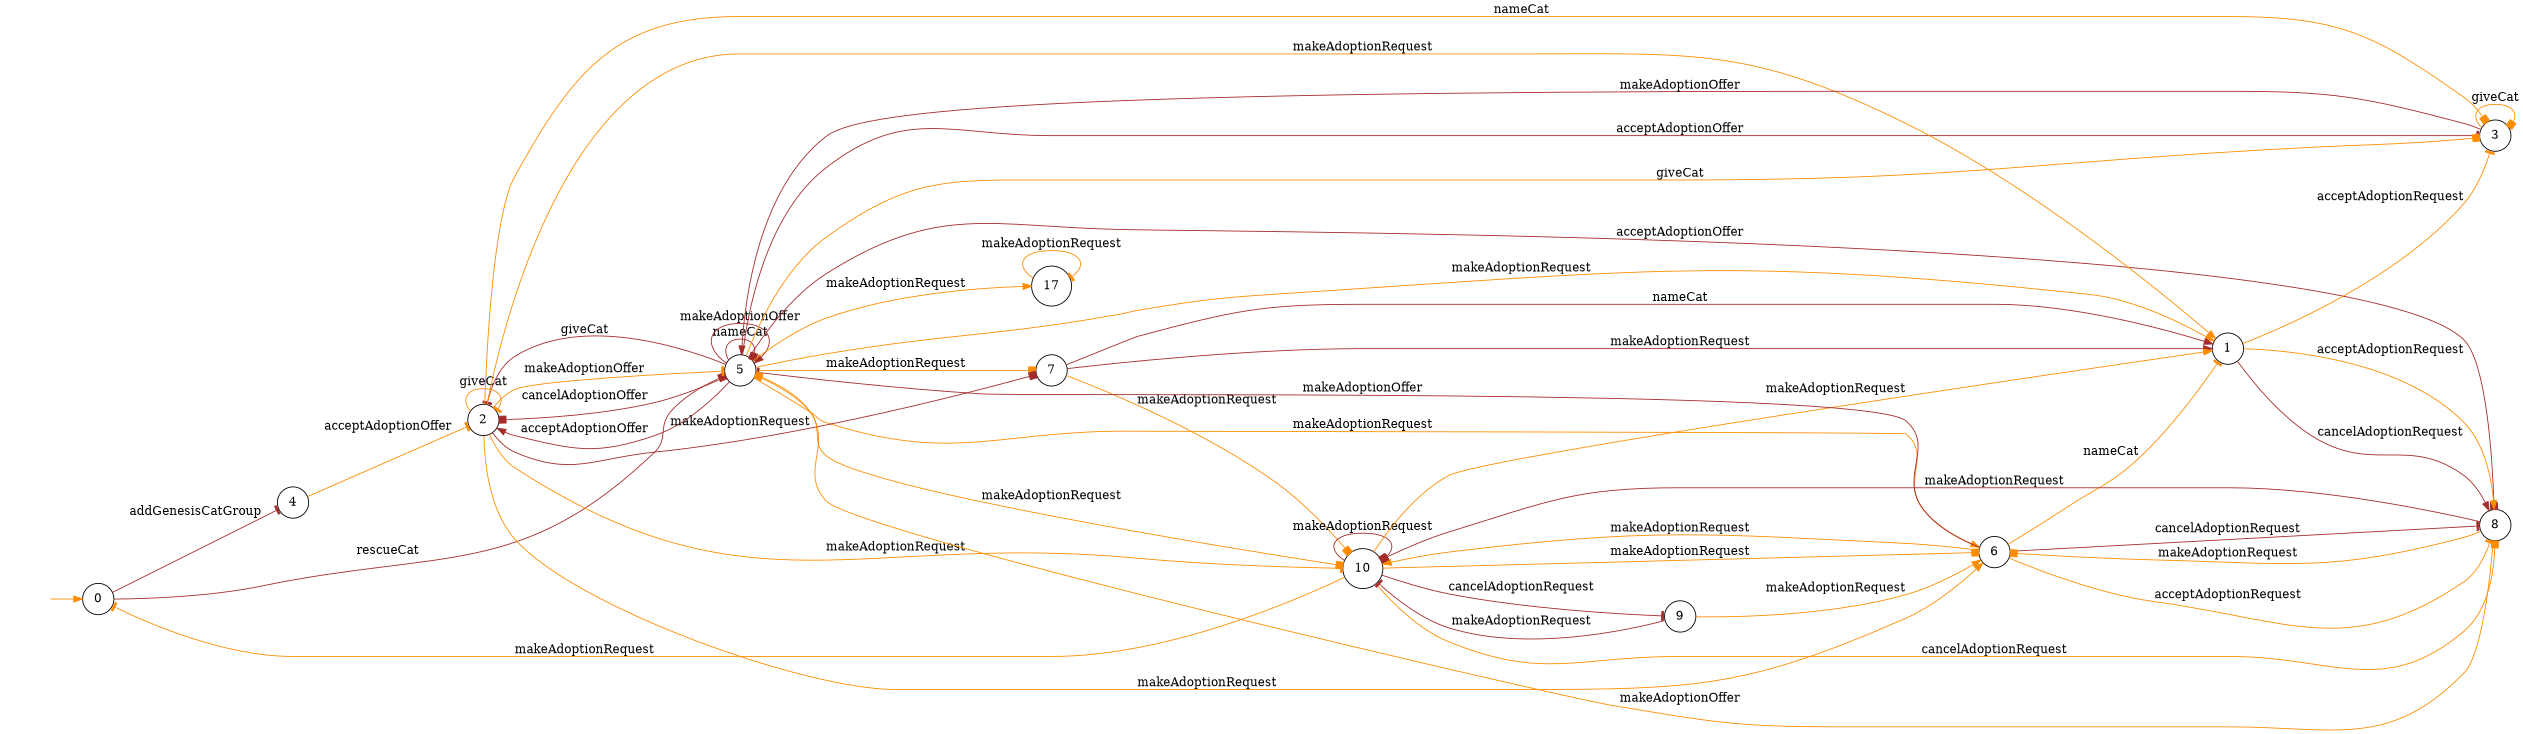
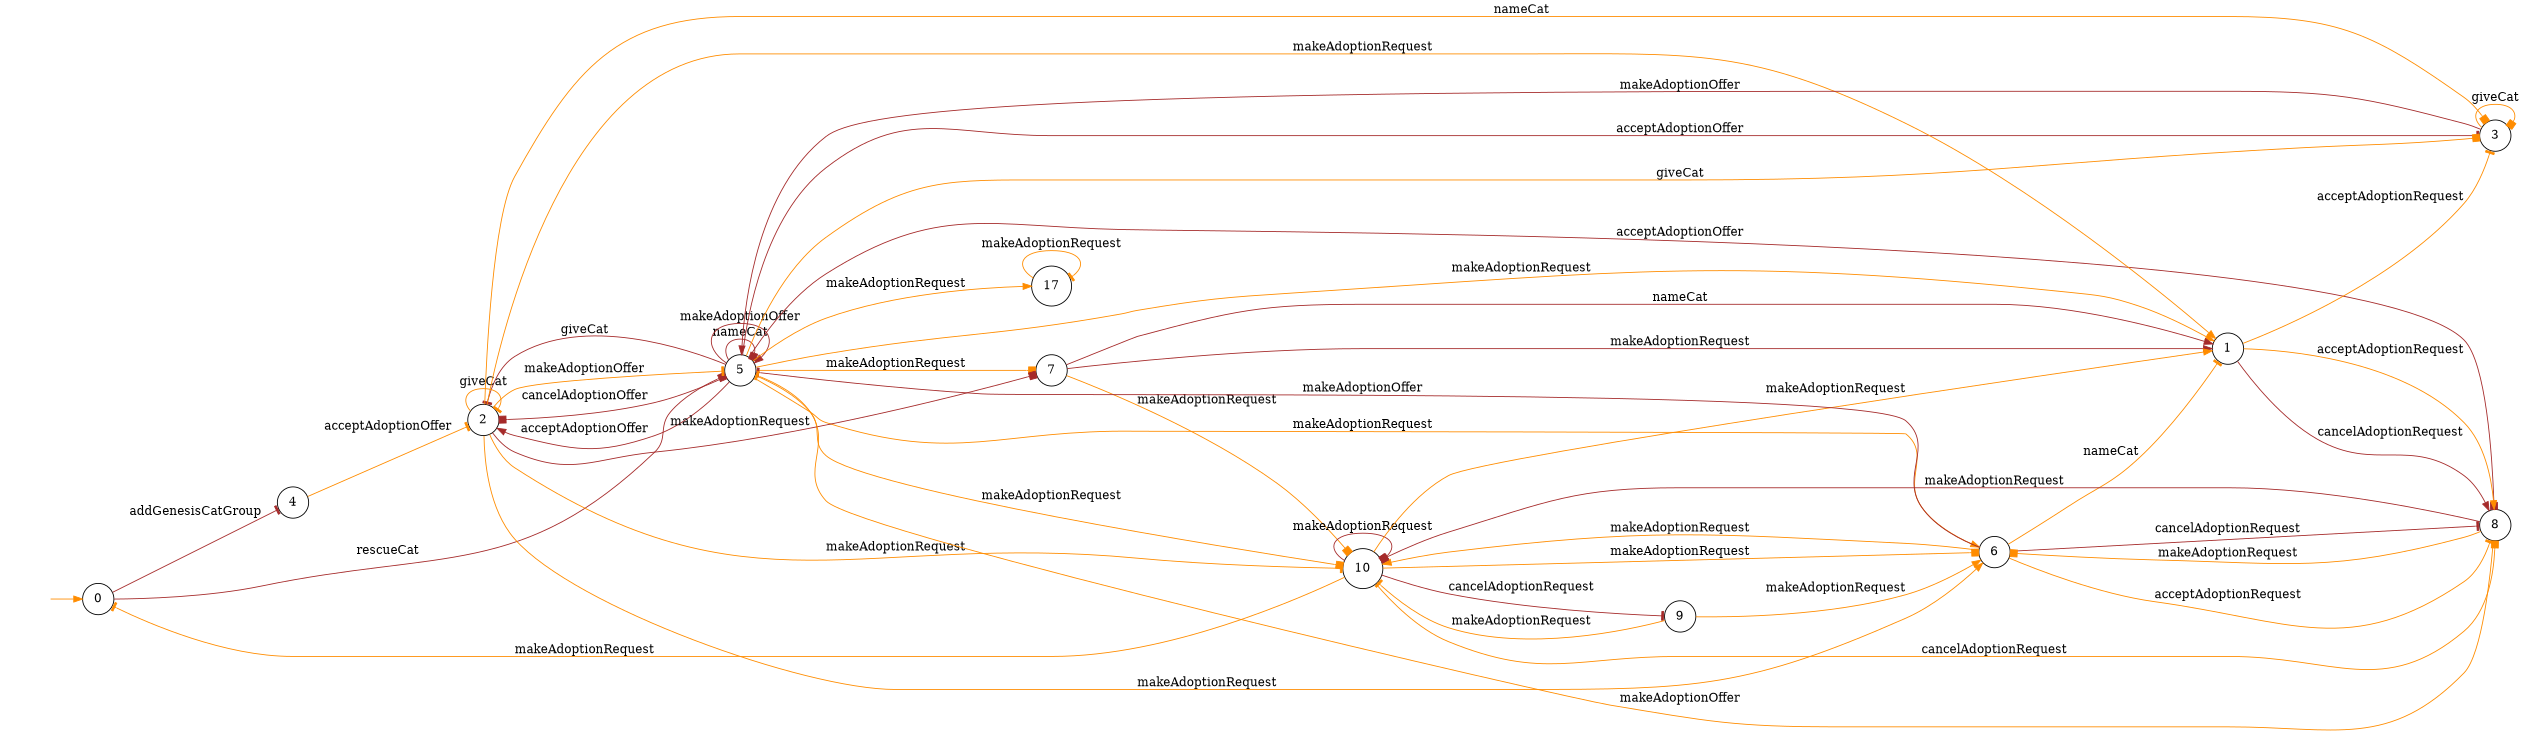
  digraph {
    rankdir=LR
    node [shape=circle]
    edge [arrowhead=tee color=darkorange]
    "" [shape=plaintext]
    n2 [label=0]
    n3 [label=4]
    n4 [label=5]
    n5 [label=2]
    n6 [label=7]
    n7 [label=10]
    n8 [label=1]
    n9 [label=6]
    n10 [label=3]
    n11 [label=8]
    n12 [label=9]
    n13 [label=17]
    "" -> n2 [arrowhead=normal]
    n2 -> n3 [color=brown label=addGenesisCatGroup]
    n2 -> n4 [arrowhead=box color=brown label=rescueCat]
    n3 -> n5 [label=acceptAdoptionOffer]
    n4 -> n4 [arrowhead=box color=brown label=nameCat]
    n4 -> n4 [arrowhead=normal color=brown label=makeAdoptionOffer]
    n4 -> n5 [arrowhead=box color=brown label=cancelAdoptionOffer]
    n4 -> n5 [arrowhead=normal color=brown label=acceptAdoptionOffer]
    n4 -> n5 [color=brown label=giveCat]
    n4 -> n6 [arrowhead=box label=makeAdoptionRequest]
    n4 -> n7 [arrowhead=box label=makeAdoptionRequest]
    n4 -> n8 [arrowhead=normal label=makeAdoptionRequest]
    n4 -> n9 [arrowhead=normal label=makeAdoptionRequest]
    n4 -> n10 [color=brown label=acceptAdoptionOffer]
    n4 -> n10 [arrowhead=box label=giveCat]
    n4 -> n11 [arrowhead=box color=brown label=acceptAdoptionOffer]
    n4 -> n13 [arrowhead=normal label=makeAdoptionRequest]
    n5 -> n4 [label=makeAdoptionOffer]
    n5 -> n5 [label=giveCat]
    n5 -> n6 [arrowhead=box color=brown label=makeAdoptionRequest]
    n5 -> n7 [label=makeAdoptionRequest]
    n5 -> n8 [arrowhead=normal label=makeAdoptionRequest]
    n5 -> n9 [arrowhead=normal label=makeAdoptionRequest]
    n5 -> n10 [arrowhead=box label=nameCat]
    n6 -> n7 [arrowhead=box label=makeAdoptionRequest]
    n6 -> n8 [arrowhead=normal color=brown label=nameCat]
    n6 -> n8 [arrowhead=normal color=brown label=makeAdoptionRequest]
    n7 -> n2 [label=makeAdoptionRequest]
    n7 -> n7 [arrowhead=box color=brown label=makeAdoptionRequest]
    n7 -> n8 [arrowhead=normal label=makeAdoptionRequest]
    n7 -> n9 [arrowhead=box label=makeAdoptionRequest]
    n7 -> n11 [arrowhead=box label=cancelAdoptionRequest]
    n7 -> n12 [color=brown label=cancelAdoptionRequest]
    n8 -> n10 [label=acceptAdoptionRequest]
    n8 -> n11 [arrowhead=normal label=acceptAdoptionRequest]
    n8 -> n11 [arrowhead=normal color=brown label=cancelAdoptionRequest]
    n9 -> n4 [color=brown label=makeAdoptionOffer]
    n9 -> n7 [arrowhead=normal label=makeAdoptionRequest]
    n9 -> n8 [label=nameCat]
    n9 -> n11 [label=acceptAdoptionRequest]
    n9 -> n11 [color=brown label=cancelAdoptionRequest]
    n10 -> n4 [arrowhead=normal color=brown label=makeAdoptionOffer]
    n10 -> n10 [arrowhead=box label=giveCat]
-   n11 -> n4 [arrowhead=box label=makeAdoptionOffer]
+   n11 -> n4 [label=makeAdoptionOffer]
    n11 -> n7 [arrowhead=box color=brown label=makeAdoptionRequest]
    n11 -> n9 [arrowhead=box label=makeAdoptionRequest]
-   n12 -> n7 [color=brown label=makeAdoptionRequest]
+   n12 -> n7 [label=makeAdoptionRequest]
    n12 -> n9 [arrowhead=normal label=makeAdoptionRequest]
    n13 -> n13 [label=makeAdoptionRequest]
  }
